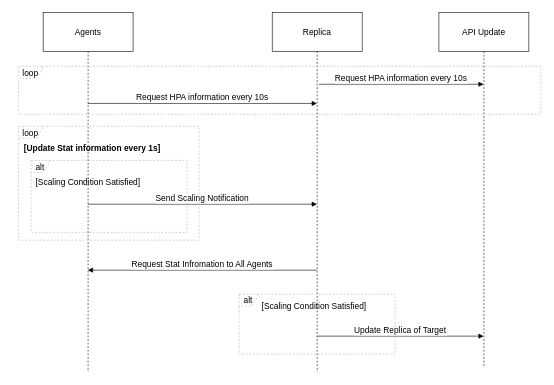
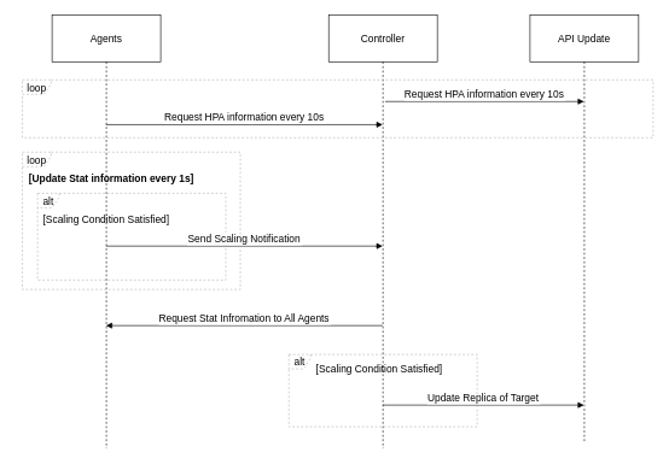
  <mxCell id="0" />
  <mxCell id="1" parent="0" />
  <mxCell id="2" value="Agents" style="shape=umlLifeline;perimeter=lifelinePerimeter;whiteSpace=wrap;container=1;dropTarget=0;collapsible=0;recursiveResize=0;outlineConnect=0;portConstraint=eastwest;newEdgeStyle={&quot;edgeStyle&quot;:&quot;elbowEdgeStyle&quot;,&quot;elbow&quot;:&quot;vertical&quot;,&quot;curved&quot;:0,&quot;rounded&quot;:0};size=65;fontSize=14;" parent="1" vertex="1"><mxGeometry width="150" height="600" as="geometry" x="71" y="20" /></mxCell>
- <mxCell id="3" value="Replica" style="shape=umlLifeline;perimeter=lifelinePerimeter;whiteSpace=wrap;container=1;dropTarget=0;collapsible=0;recursiveResize=0;outlineConnect=0;portConstraint=eastwest;newEdgeStyle={&quot;edgeStyle&quot;:&quot;elbowEdgeStyle&quot;,&quot;elbow&quot;:&quot;vertical&quot;,&quot;curved&quot;:0,&quot;rounded&quot;:0};size=65;fontSize=14;" parent="1" vertex="1"><mxGeometry x="453" width="150" height="600" as="geometry" y="20" /></mxCell>
+ <mxCell id="3" value="Controller" style="shape=umlLifeline;perimeter=lifelinePerimeter;whiteSpace=wrap;container=1;dropTarget=0;collapsible=0;recursiveResize=0;outlineConnect=0;portConstraint=eastwest;newEdgeStyle={&quot;edgeStyle&quot;:&quot;elbowEdgeStyle&quot;,&quot;elbow&quot;:&quot;vertical&quot;,&quot;curved&quot;:0,&quot;rounded&quot;:0};size=65;fontSize=14;" parent="1" vertex="1"><mxGeometry x="453" width="150" height="600" as="geometry" y="20" /></mxCell>
  <mxCell id="4" value="API Update" style="shape=umlLifeline;perimeter=lifelinePerimeter;whiteSpace=wrap;container=1;dropTarget=0;collapsible=0;recursiveResize=0;outlineConnect=0;portConstraint=eastwest;newEdgeStyle={&quot;edgeStyle&quot;:&quot;elbowEdgeStyle&quot;,&quot;elbow&quot;:&quot;vertical&quot;,&quot;curved&quot;:0,&quot;rounded&quot;:0};size=65;fontSize=14;" parent="1" vertex="1"><mxGeometry x="731" width="150" height="590" as="geometry" y="20" /></mxCell>
  <mxCell id="5" value="alt" style="shape=umlFrame;dashed=1;pointerEvents=0;dropTarget=0;strokeColor=#B3B3B3;height=20;width=30;fontSize=14;" parent="1" vertex="1"><mxGeometry x="51" y="267" width="260" height="120" as="geometry" /></mxCell>
  <mxCell id="6" value="[Scaling Condition Satisfied]" style="text;strokeColor=none;fillColor=none;align=center;verticalAlign=middle;whiteSpace=wrap;fontSize=14;" parent="5" vertex="1"><mxGeometry x="-30.004" y="31.385" width="249.974" height="10.256" as="geometry" /></mxCell>
  <mxCell id="7" value="loop" style="shape=umlFrame;dashed=1;pointerEvents=0;dropTarget=0;strokeColor=#B3B3B3;height=20;width=40;fontSize=14;" parent="1" vertex="1"><mxGeometry x="30" y="110" width="871" height="80" as="geometry" /></mxCell>
  <mxCell id="8" value="Request HPA information every 10s" style="verticalAlign=bottom;endArrow=block;edgeStyle=elbowEdgeStyle;elbow=vertical;curved=0;rounded=0;fontSize=14;" parent="1" edge="1"><mxGeometry relative="1" as="geometry"><Array as="points"><mxPoint x="347" y="172" /></Array><mxPoint x="145.591" y="172" as="sourcePoint" /><mxPoint x="527.5" y="172" as="targetPoint" /></mxGeometry></mxCell>
  <mxCell id="9" value="Send Scaling Notification" style="verticalAlign=bottom;endArrow=block;edgeStyle=elbowEdgeStyle;elbow=vertical;curved=0;rounded=0;fontSize=14;" parent="1" edge="1"><mxGeometry relative="1" as="geometry"><Array as="points"><mxPoint x="347" y="340" /></Array><mxPoint x="145.591" y="340" as="sourcePoint" /><mxPoint x="527.5" y="340" as="targetPoint" /></mxGeometry></mxCell>
  <mxCell id="10" value="Update Replica of Target" style="verticalAlign=bottom;endArrow=block;edgeStyle=elbowEdgeStyle;elbow=vertical;curved=0;rounded=0;fontSize=14;" parent="1" target="4" edge="1"><mxGeometry relative="1" as="geometry"><Array as="points"><mxPoint x="726" y="560" /></Array><mxPoint x="527.591" y="560" as="sourcePoint" /><mxPoint x="903.5" y="560" as="targetPoint" /></mxGeometry></mxCell>
  <mxCell id="11" value="[Update Stat information every 1s]" style="text;strokeColor=none;fillColor=none;align=center;verticalAlign=middle;whiteSpace=wrap;fontSize=14;fontStyle=1" vertex="1" parent="1"><mxGeometry x="24.534" y="245" width="256.466" height="2.338" as="geometry" /></mxCell>
  <mxCell id="12" value="Request HPA information every 10s" style="verticalAlign=bottom;endArrow=block;edgeStyle=elbowEdgeStyle;elbow=vertical;curved=0;rounded=0;fontSize=14;" edge="1" parent="1" target="4"><mxGeometry relative="1" as="geometry"><Array as="points"><mxPoint x="722.41" y="140" /></Array><mxPoint x="531" y="140" as="sourcePoint" /><mxPoint x="904" y="140" as="targetPoint" /></mxGeometry></mxCell>
  <mxCell id="13" value="loop" style="shape=umlFrame;dashed=1;pointerEvents=0;dropTarget=0;strokeColor=#B3B3B3;height=20;width=40;fontSize=14;" vertex="1" parent="1"><mxGeometry x="30" y="210" width="301" height="190" as="geometry" /></mxCell>
  <mxCell id="14" value="Request Stat Infromation to All Agents" style="verticalAlign=bottom;endArrow=block;edgeStyle=elbowEdgeStyle;elbow=vertical;curved=0;rounded=0;fontSize=14;" edge="1" parent="1" source="3" target="2"><mxGeometry relative="1" as="geometry"><Array as="points"><mxPoint x="352.41" y="450" /></Array><mxPoint x="151.001" y="450" as="sourcePoint" /><mxPoint x="532.91" y="450" as="targetPoint" /></mxGeometry></mxCell>
  <mxCell id="15" value="alt" style="shape=umlFrame;dashed=1;pointerEvents=0;dropTarget=0;strokeColor=#B3B3B3;height=20;width=30;fontSize=14;" vertex="1" parent="1"><mxGeometry x="398" y="490" width="260" height="100" as="geometry" /></mxCell>
  <mxCell id="16" value="[Scaling Condition Satisfied]" style="text;strokeColor=none;fillColor=none;align=center;verticalAlign=middle;whiteSpace=wrap;fontSize=14;" vertex="1" parent="15"><mxGeometry x="-0.004" y="16.671" width="249.974" height="8.547" as="geometry" /></mxCell>
